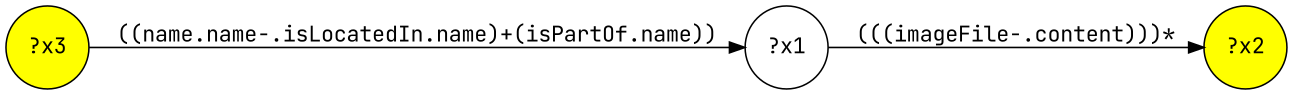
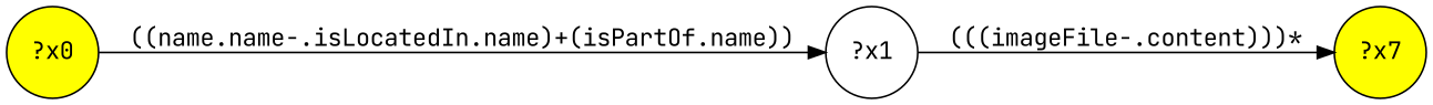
  digraph {
    fontname="JetBrains Mono"
    rankdir=LR
    node [fillcolor=yellow fontname="JetBrains Mono" shape=circle style="filled,"]
    edge [fontname="JetBrains Mono"]
-   n1 [label="?x3"]
+   n1 [label="?x0"]
    n2 [label="?x1" fillcolor="" style=""]
-   n3 [label="?x2"]
+   n3 [label="?x7"]
    n1 -> n2 [label="((name.name-.isLocatedIn.name)+(isPartOf.name))"]
    n2 -> n3 [label="(((imageFile-.content)))*"]
  }
